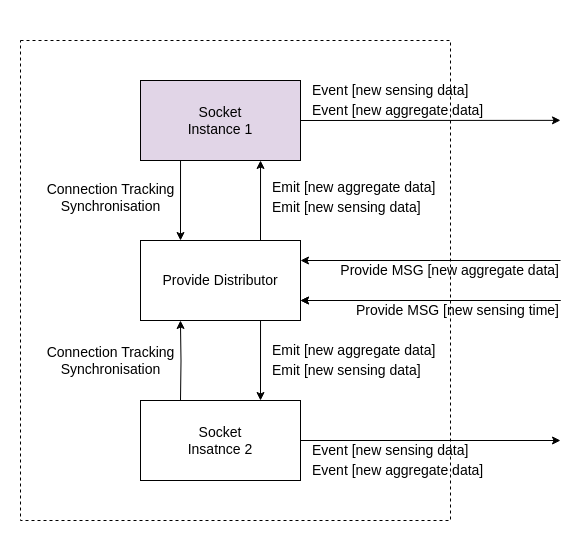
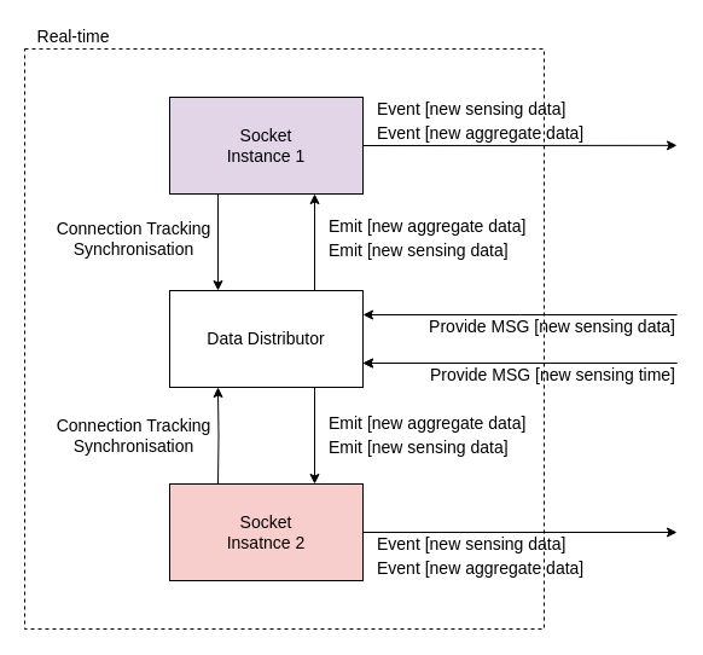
  <mxCell id="0" />
  <mxCell id="1" parent="0" />
  <mxCell id="2" value="" style="rounded=0;whiteSpace=wrap;html=1;shadow=0;fillColor=none;gradientColor=none;fontSize=14;dashed=1;" parent="1" vertex="1"><mxGeometry x="20" y="40" width="430" height="480" as="geometry" /></mxCell>
  <mxCell id="3" style="edgeStyle=orthogonalEdgeStyle;rounded=0;orthogonalLoop=1;jettySize=auto;html=1;exitX=1;exitY=0.25;exitDx=0;exitDy=0;startArrow=classic;startFill=1;endArrow=none;endFill=0;strokeWidth=1;fontSize=14;" parent="1" source="5" edge="1"><mxGeometry relative="1" as="geometry"><mxPoint x="560" y="260" as="targetPoint" /></mxGeometry></mxCell>
  <mxCell id="4" style="edgeStyle=orthogonalEdgeStyle;rounded=0;orthogonalLoop=1;jettySize=auto;html=1;exitX=1;exitY=0.75;exitDx=0;exitDy=0;startArrow=classic;startFill=1;endArrow=none;endFill=0;strokeWidth=1;fontSize=14;" parent="1" source="5" edge="1"><mxGeometry relative="1" as="geometry"><mxPoint x="560" y="300" as="targetPoint" /></mxGeometry></mxCell>
- <mxCell id="5" value="Provide Distributor" style="rounded=0;whiteSpace=wrap;html=1;shadow=0;fontSize=14;" parent="1" vertex="1"><mxGeometry x="140" y="240" width="160" height="80" as="geometry" /></mxCell>
+ <mxCell id="5" value="Data Distributor" style="rounded=0;whiteSpace=wrap;html=1;shadow=0;fontSize=14;" parent="1" vertex="1"><mxGeometry x="140" y="240" width="160" height="80" as="geometry" /></mxCell>
  <mxCell id="6" style="edgeStyle=orthogonalEdgeStyle;rounded=0;orthogonalLoop=1;jettySize=auto;html=1;exitX=0.25;exitY=0;exitDx=0;exitDy=0;entryX=0.25;entryY=0;entryDx=0;entryDy=0;startArrow=classic;startFill=1;endArrow=none;endFill=0;strokeWidth=1;fontSize=14;" parent="1" target="8" edge="1"><mxGeometry relative="1" as="geometry"><mxPoint x="179.96" y="320" as="sourcePoint" /></mxGeometry></mxCell>
  <mxCell id="7" style="edgeStyle=none;rounded=0;orthogonalLoop=1;jettySize=auto;html=1;exitX=1;exitY=0.5;exitDx=0;exitDy=0;startArrow=classic;startFill=1;endArrow=none;endFill=0;strokeWidth=1;fontSize=14;entryX=1;entryY=0.5;entryDx=0;entryDy=0;" parent="1" target="8" edge="1"><mxGeometry relative="1" as="geometry"><mxPoint x="560" y="440" as="sourcePoint" /></mxGeometry></mxCell>
- <mxCell id="8" value="Socket &lt;br&gt;Insatnce 2" style="rounded=0;whiteSpace=wrap;html=1;shadow=0;fontSize=14;" parent="1" vertex="1"><mxGeometry x="140" y="400" width="160" height="80" as="geometry" /></mxCell>
+ <mxCell id="8" value="Socket &lt;br&gt;Insatnce 2" style="rounded=0;whiteSpace=wrap;html=1;shadow=0;fontSize=14;fillColor=#f8cecc;" parent="1" vertex="1"><mxGeometry x="140" y="400" width="160" height="80" as="geometry" /></mxCell>
  <mxCell id="9" style="edgeStyle=none;rounded=0;orthogonalLoop=1;jettySize=auto;html=1;exitX=1;exitY=0.5;exitDx=0;exitDy=0;startArrow=classic;startFill=1;endArrow=none;endFill=0;strokeWidth=1;fontSize=14;entryX=1;entryY=0.5;entryDx=0;entryDy=0;" parent="1" target="10" edge="1"><mxGeometry relative="1" as="geometry"><mxPoint x="560" y="119.857" as="sourcePoint" /></mxGeometry></mxCell>
  <mxCell id="10" value="Socket &lt;br&gt;Instance 1" style="rounded=0;whiteSpace=wrap;html=1;shadow=0;fontSize=14;fillColor=#e1d5e7;" parent="1" vertex="1"><mxGeometry x="140" y="80" width="160" height="80" as="geometry" /></mxCell>
  <mxCell id="11" style="edgeStyle=orthogonalEdgeStyle;rounded=0;orthogonalLoop=1;jettySize=auto;html=1;exitX=0.75;exitY=0;exitDx=0;exitDy=0;entryX=0.889;entryY=1;entryDx=0;entryDy=0;entryPerimeter=0;startArrow=classic;startFill=1;endArrow=none;endFill=0;strokeWidth=1;fontSize=14;" parent="1" edge="1"><mxGeometry relative="1" as="geometry"><mxPoint x="180" y="240" as="sourcePoint" /><mxPoint x="180.04" y="160" as="targetPoint" /></mxGeometry></mxCell>
  <mxCell id="12" style="edgeStyle=orthogonalEdgeStyle;rounded=0;orthogonalLoop=1;jettySize=auto;html=1;exitX=0.75;exitY=0;exitDx=0;exitDy=0;entryX=0.889;entryY=1;entryDx=0;entryDy=0;entryPerimeter=0;startArrow=none;startFill=0;endArrow=classic;endFill=1;strokeWidth=1;fontSize=14;" parent="1" edge="1"><mxGeometry relative="1" as="geometry"><mxPoint x="260.04" y="320" as="sourcePoint" /><mxPoint x="260" y="400" as="targetPoint" /></mxGeometry></mxCell>
  <mxCell id="13" style="edgeStyle=orthogonalEdgeStyle;rounded=0;orthogonalLoop=1;jettySize=auto;html=1;exitX=0.75;exitY=0;exitDx=0;exitDy=0;entryX=0.889;entryY=1;entryDx=0;entryDy=0;entryPerimeter=0;startArrow=none;startFill=0;endArrow=classic;endFill=1;strokeWidth=1;fontSize=14;" parent="1" edge="1"><mxGeometry relative="1" as="geometry"><mxPoint x="260" y="240" as="sourcePoint" /><mxPoint x="260.04" y="160" as="targetPoint" /></mxGeometry></mxCell>
  <mxCell id="14" value="Connection Tracking&lt;br&gt;Synchronisation" style="text;html=1;align=center;verticalAlign=middle;resizable=0;points=[];autosize=1;fontSize=14;" parent="1" vertex="1"><mxGeometry x="40" y="177" width="140" height="40" as="geometry" /></mxCell>
  <mxCell id="15" value="Connection Tracking&lt;br&gt;Synchronisation" style="text;html=1;align=center;verticalAlign=middle;resizable=0;points=[];autosize=1;fontSize=14;" parent="1" vertex="1"><mxGeometry x="40" y="340" width="140" height="40" as="geometry" /></mxCell>
  <mxCell id="16" value="Emit [new aggregate data]" style="text;html=1;align=left;verticalAlign=middle;resizable=0;points=[];autosize=1;fontSize=14;" parent="1" vertex="1"><mxGeometry x="270" y="177" width="180" height="20" as="geometry" /></mxCell>
  <mxCell id="17" value="Emit [new sensing data]" style="text;html=1;align=left;verticalAlign=middle;resizable=0;points=[];autosize=1;fontSize=14;" parent="1" vertex="1"><mxGeometry x="270" y="197" width="160" height="20" as="geometry" /></mxCell>
  <mxCell id="18" value="Emit [new aggregate data]" style="text;html=1;align=left;verticalAlign=middle;resizable=0;points=[];autosize=1;fontSize=14;" parent="1" vertex="1"><mxGeometry x="270" y="340" width="180" height="20" as="geometry" /></mxCell>
  <mxCell id="19" value="Emit [new sensing data]" style="text;html=1;align=left;verticalAlign=middle;resizable=0;points=[];autosize=1;fontSize=14;" parent="1" vertex="1"><mxGeometry x="270" y="360" width="160" height="20" as="geometry" /></mxCell>
- <mxCell id="21" value="Provide MSG [new aggregate data]" style="text;html=1;align=right;verticalAlign=middle;resizable=0;points=[];autosize=1;fontSize=14;" parent="1" vertex="1"><mxGeometry x="330" y="260" width="230" height="20" as="geometry" /></mxCell>
+ <mxCell id="20" value="Real-time" style="text;html=1;align=center;verticalAlign=middle;resizable=0;points=[];autosize=1;fontSize=14;" parent="1" vertex="1"><mxGeometry x="20" y="20" width="80" height="20" as="geometry" /></mxCell>
+ <mxCell id="21" value="Provide MSG [new sensing data]" style="text;html=1;align=right;verticalAlign=middle;resizable=0;points=[];autosize=1;fontSize=14;" parent="1" vertex="1"><mxGeometry x="330" y="260" width="230" height="20" as="geometry" /></mxCell>
  <mxCell id="22" value="Provide MSG [new sensing time]" style="text;html=1;align=right;verticalAlign=middle;resizable=0;points=[];autosize=1;fontSize=14;" parent="1" vertex="1"><mxGeometry x="340" y="300" width="220" height="20" as="geometry" /></mxCell>
  <mxCell id="23" style="edgeStyle=orthogonalEdgeStyle;rounded=0;orthogonalLoop=1;jettySize=auto;html=1;exitX=1;exitY=0.75;exitDx=0;exitDy=0;startArrow=classic;startFill=1;endArrow=none;endFill=0;strokeWidth=1;fontSize=14;" parent="1" edge="1"><mxGeometry relative="1" as="geometry"><mxPoint x="560" y="300" as="targetPoint" /><mxPoint x="300" y="300" as="sourcePoint" /></mxGeometry></mxCell>
  <mxCell id="24" value="Event [new aggregate data]" style="text;html=1;align=left;verticalAlign=middle;resizable=0;points=[];autosize=1;fontSize=14;" parent="1" vertex="1"><mxGeometry x="310" y="100" width="190" height="20" as="geometry" /></mxCell>
  <mxCell id="25" value="Event [new sensing data]" style="text;html=1;align=left;verticalAlign=middle;resizable=0;points=[];autosize=1;fontSize=14;" parent="1" vertex="1"><mxGeometry x="310" y="80" width="170" height="20" as="geometry" /></mxCell>
  <mxCell id="26" value="Event [new aggregate data]" style="text;html=1;align=left;verticalAlign=middle;resizable=0;points=[];autosize=1;fontSize=14;" parent="1" vertex="1"><mxGeometry x="310" y="460" width="190" height="20" as="geometry" /></mxCell>
  <mxCell id="27" value="Event [new sensing data]" style="text;html=1;align=left;verticalAlign=middle;resizable=0;points=[];autosize=1;fontSize=14;" parent="1" vertex="1"><mxGeometry x="310" y="440" width="170" height="20" as="geometry" /></mxCell>
